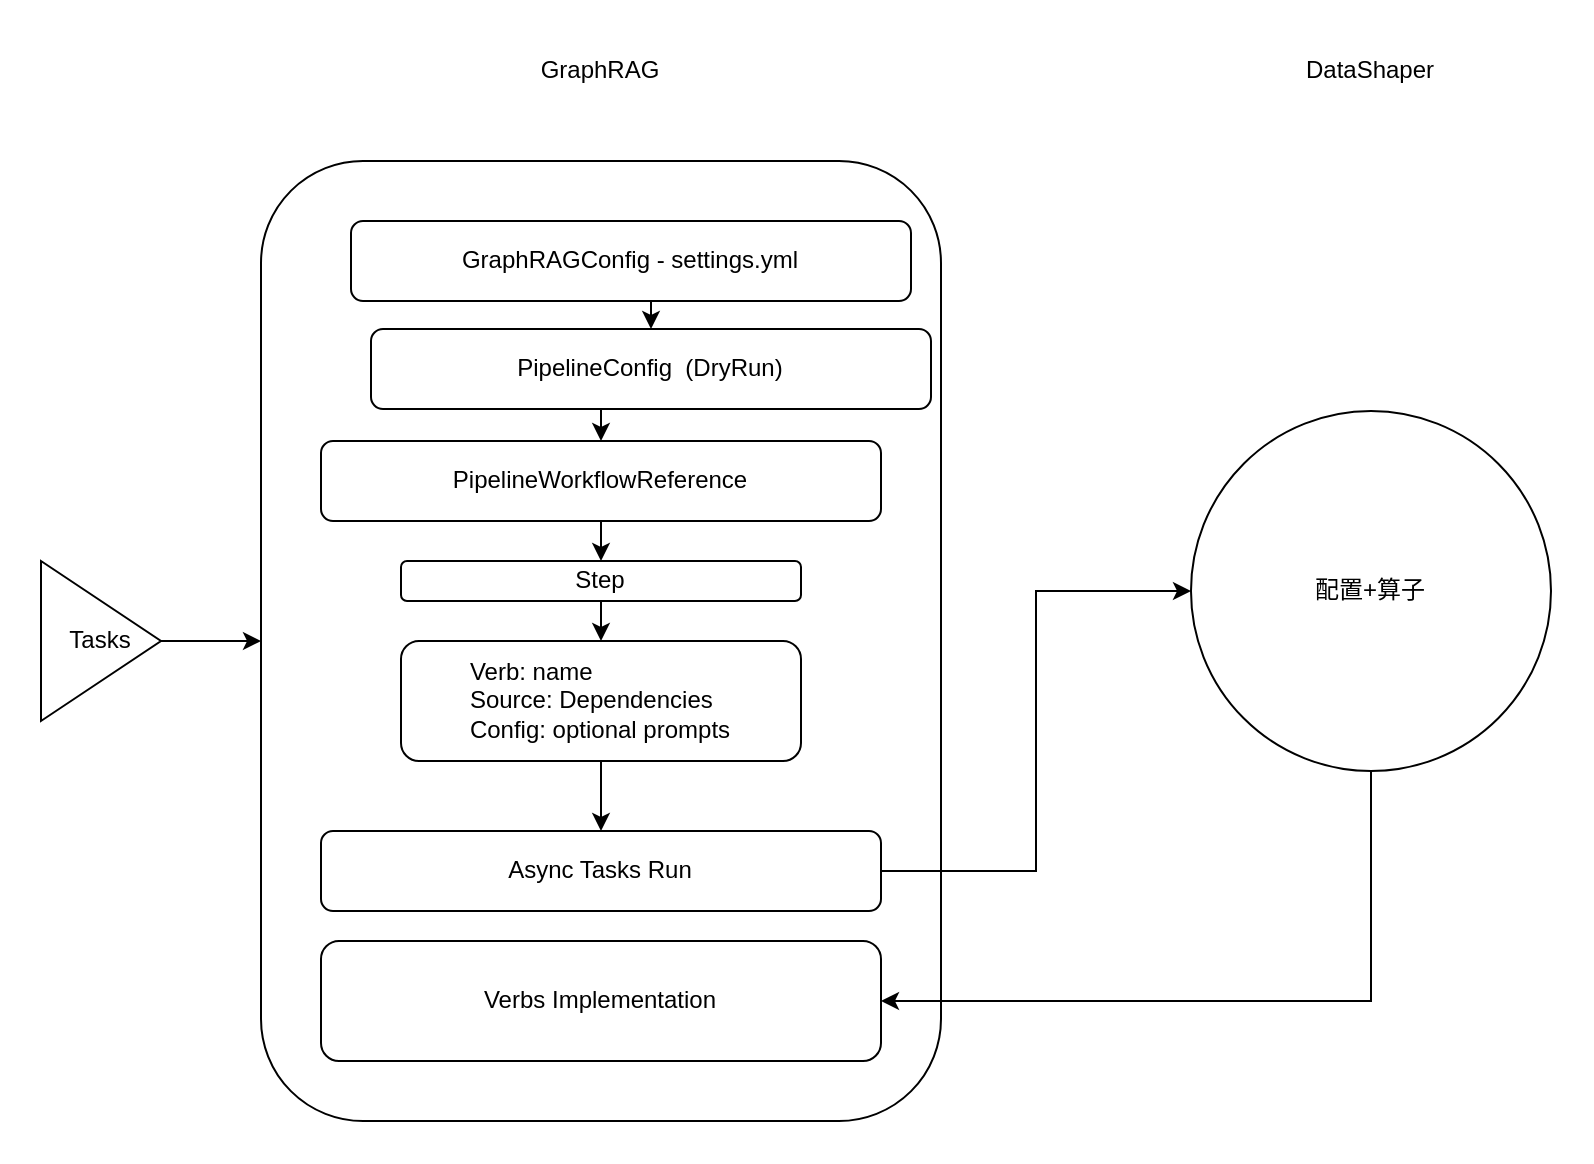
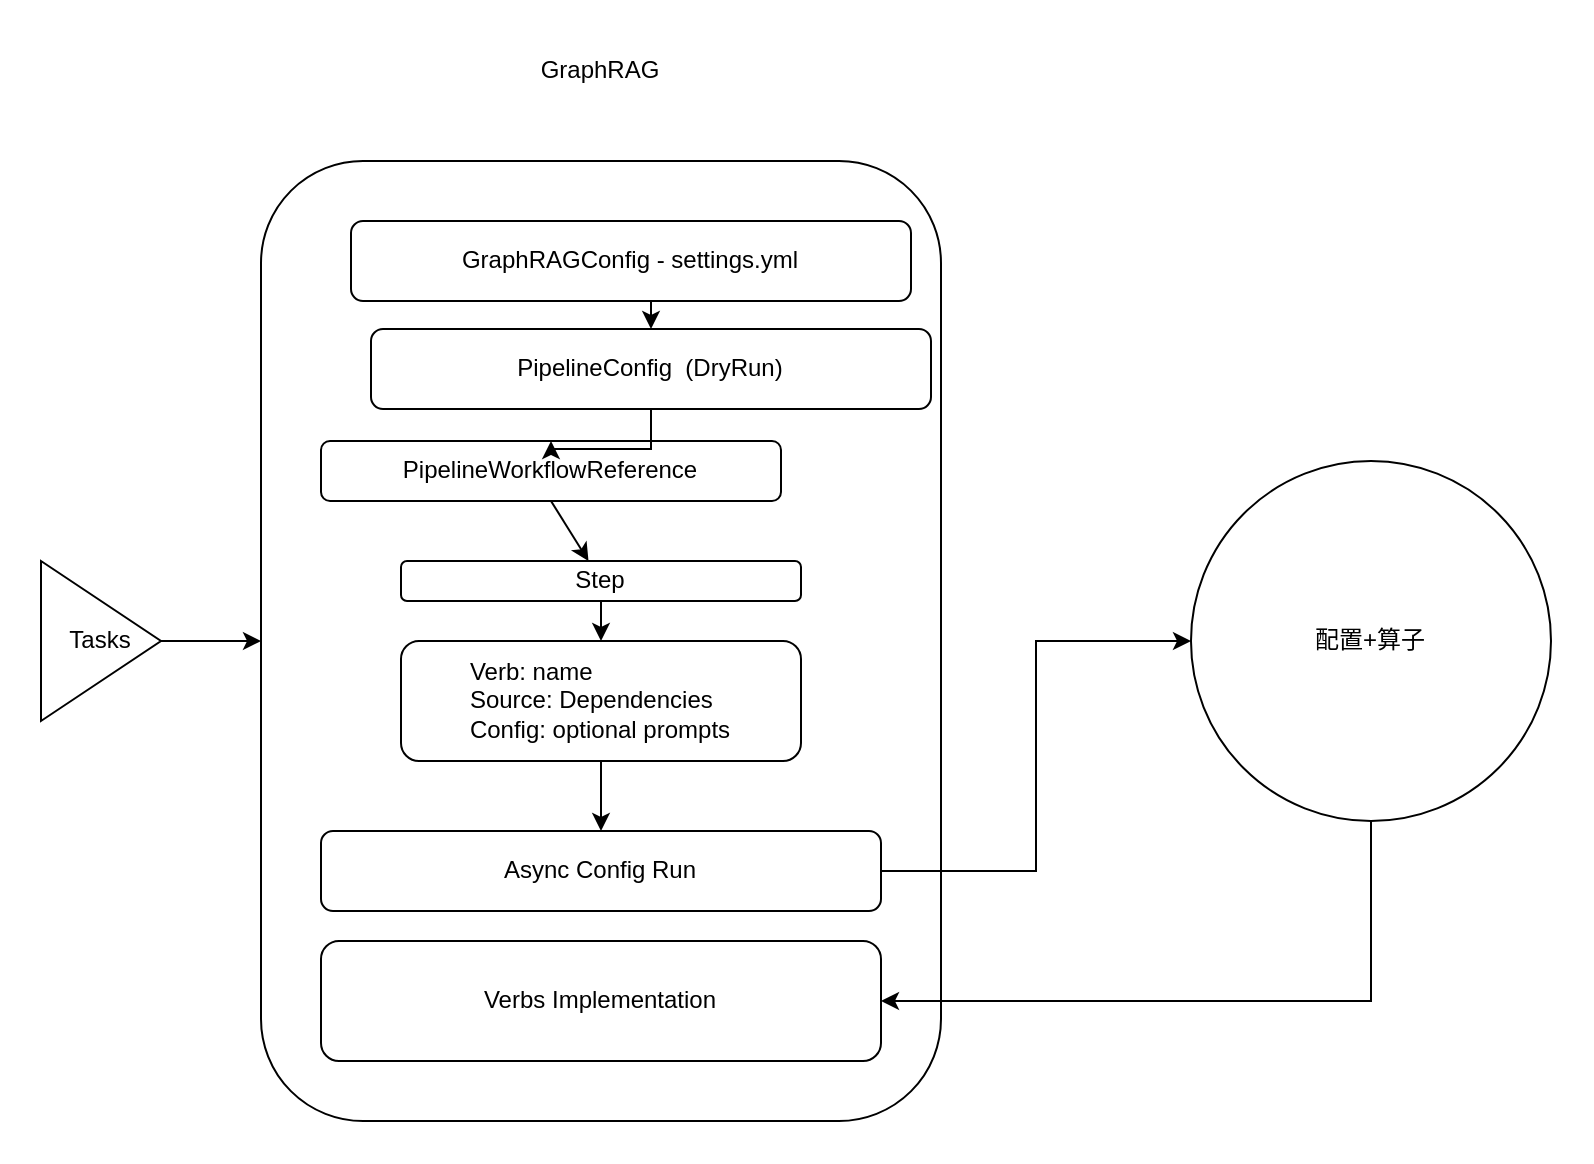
  <mxCell id="0" />
  <mxCell id="1" parent="0" />
  <mxCell id="2" value="Tasks" style="triangle;whiteSpace=wrap;html=1;" vertex="1" parent="1"><mxGeometry x="20" y="280" width="60" height="80" as="geometry" /></mxCell>
  <mxCell id="3" value="" style="rounded=1;whiteSpace=wrap;html=1;" vertex="1" parent="1"><mxGeometry x="130" y="80" width="340" height="480" as="geometry" /></mxCell>
  <mxCell id="4" value="GraphRAG" style="text;html=1;strokeColor=none;fillColor=none;align=center;verticalAlign=middle;whiteSpace=wrap;rounded=0;" vertex="1" parent="1"><mxGeometry x="270" y="20" width="60" height="30" as="geometry" /></mxCell>
- <mxCell id="5" value="DataShaper" style="text;html=1;strokeColor=none;fillColor=none;align=center;verticalAlign=middle;whiteSpace=wrap;rounded=0;" vertex="1" parent="1"><mxGeometry x="655" y="20" width="60" height="30" as="geometry" /></mxCell>
  <mxCell id="6" style="edgeStyle=orthogonalEdgeStyle;rounded=0;orthogonalLoop=1;jettySize=auto;html=1;exitX=0.5;exitY=1;exitDx=0;exitDy=0;entryX=1;entryY=0.5;entryDx=0;entryDy=0;" edge="1" parent="1" source="7" target="9"><mxGeometry relative="1" as="geometry" /></mxCell>
- <mxCell id="7" value="配置+算子" style="ellipse;whiteSpace=wrap;html=1;aspect=fixed;" vertex="1" parent="1"><mxGeometry x="595" y="205" width="180" height="180" as="geometry" /></mxCell>
+ <mxCell id="7" value="配置+算子" style="ellipse;whiteSpace=wrap;html=1;aspect=fixed;" vertex="1" parent="1"><mxGeometry x="595" y="230" width="180" height="180" as="geometry" /></mxCell>
  <mxCell id="8" value="" style="endArrow=classic;html=1;rounded=0;exitX=1;exitY=0.5;exitDx=0;exitDy=0;entryX=0;entryY=0.5;entryDx=0;entryDy=0;" edge="1" parent="1" source="2" target="3"><mxGeometry width="50" height="50" relative="1" as="geometry"><mxPoint x="400" y="320" as="sourcePoint" /><mxPoint x="450" y="270" as="targetPoint" /></mxGeometry></mxCell>
  <mxCell id="9" value="Verbs Implementation" style="rounded=1;whiteSpace=wrap;html=1;" vertex="1" parent="1"><mxGeometry x="160" y="470" width="280" height="60" as="geometry" /></mxCell>
  <mxCell id="10" style="edgeStyle=orthogonalEdgeStyle;rounded=0;orthogonalLoop=1;jettySize=auto;html=1;exitX=0.5;exitY=1;exitDx=0;exitDy=0;entryX=0.5;entryY=0;entryDx=0;entryDy=0;" edge="1" parent="1" source="11" target="21"><mxGeometry relative="1" as="geometry" /></mxCell>
  <mxCell id="11" value="GraphRAGConfig - settings.yml" style="rounded=1;whiteSpace=wrap;html=1;" vertex="1" parent="1"><mxGeometry x="175" y="110" width="280" height="40" as="geometry" /></mxCell>
- <mxCell id="12" value="PipelineWorkflowReference" style="rounded=1;whiteSpace=wrap;html=1;" vertex="1" parent="1"><mxGeometry x="160" y="220" width="280" height="40" as="geometry" /></mxCell>
+ <mxCell id="12" value="PipelineWorkflowReference" style="rounded=1;whiteSpace=wrap;html=1;" vertex="1" parent="1"><mxGeometry x="160" y="220" width="230" height="30" as="geometry" /></mxCell>
  <mxCell id="13" style="edgeStyle=orthogonalEdgeStyle;rounded=0;orthogonalLoop=1;jettySize=auto;html=1;exitX=0.5;exitY=1;exitDx=0;exitDy=0;entryX=0.5;entryY=0;entryDx=0;entryDy=0;" edge="1" parent="1" source="14" target="17"><mxGeometry relative="1" as="geometry" /></mxCell>
  <mxCell id="14" value="Step" style="rounded=1;whiteSpace=wrap;html=1;" vertex="1" parent="1"><mxGeometry x="200" y="280" width="200" height="20" as="geometry" /></mxCell>
  <mxCell id="15" value="" style="endArrow=classic;html=1;rounded=0;exitX=0.5;exitY=1;exitDx=0;exitDy=0;" edge="1" parent="1" source="12" target="14"><mxGeometry width="50" height="50" relative="1" as="geometry"><mxPoint x="400" y="350" as="sourcePoint" /><mxPoint x="450" y="300" as="targetPoint" /></mxGeometry></mxCell>
  <mxCell id="16" style="edgeStyle=orthogonalEdgeStyle;rounded=0;orthogonalLoop=1;jettySize=auto;html=1;exitX=0.5;exitY=1;exitDx=0;exitDy=0;entryX=0.5;entryY=0;entryDx=0;entryDy=0;" edge="1" parent="1" source="17" target="19"><mxGeometry relative="1" as="geometry" /></mxCell>
  <mxCell id="17" value="&lt;div style=&quot;text-align: left;&quot;&gt;&lt;span style=&quot;background-color: initial;&quot;&gt;Verb: name&lt;/span&gt;&lt;/div&gt;&lt;div style=&quot;text-align: left;&quot;&gt;&lt;span style=&quot;background-color: initial;&quot;&gt;Source: Dependencies&lt;/span&gt;&lt;/div&gt;&lt;div style=&quot;text-align: left;&quot;&gt;&lt;span style=&quot;background-color: initial;&quot;&gt;Config: optional prompts&lt;/span&gt;&lt;/div&gt;" style="rounded=1;whiteSpace=wrap;html=1;" vertex="1" parent="1"><mxGeometry x="200" y="320" width="200" height="60" as="geometry" /></mxCell>
  <mxCell id="18" style="edgeStyle=orthogonalEdgeStyle;rounded=0;orthogonalLoop=1;jettySize=auto;html=1;exitX=1;exitY=0.5;exitDx=0;exitDy=0;entryX=0;entryY=0.5;entryDx=0;entryDy=0;" edge="1" parent="1" source="19" target="7"><mxGeometry relative="1" as="geometry" /></mxCell>
- <mxCell id="19" value="Async Tasks Run" style="rounded=1;whiteSpace=wrap;html=1;" vertex="1" parent="1"><mxGeometry x="160" y="415" width="280" height="40" as="geometry" /></mxCell>
+ <mxCell id="19" value="Async Config Run" style="rounded=1;whiteSpace=wrap;html=1;" vertex="1" parent="1"><mxGeometry x="160" y="415" width="280" height="40" as="geometry" /></mxCell>
  <mxCell id="20" style="edgeStyle=orthogonalEdgeStyle;rounded=0;orthogonalLoop=1;jettySize=auto;html=1;exitX=0.5;exitY=1;exitDx=0;exitDy=0;entryX=0.5;entryY=0;entryDx=0;entryDy=0;" edge="1" parent="1" source="21" target="12"><mxGeometry relative="1" as="geometry" /></mxCell>
  <mxCell id="21" value="PipelineConfig&amp;nbsp; (DryRun)" style="rounded=1;whiteSpace=wrap;html=1;" vertex="1" parent="1"><mxGeometry x="185" y="164" width="280" height="40" as="geometry" /></mxCell>
